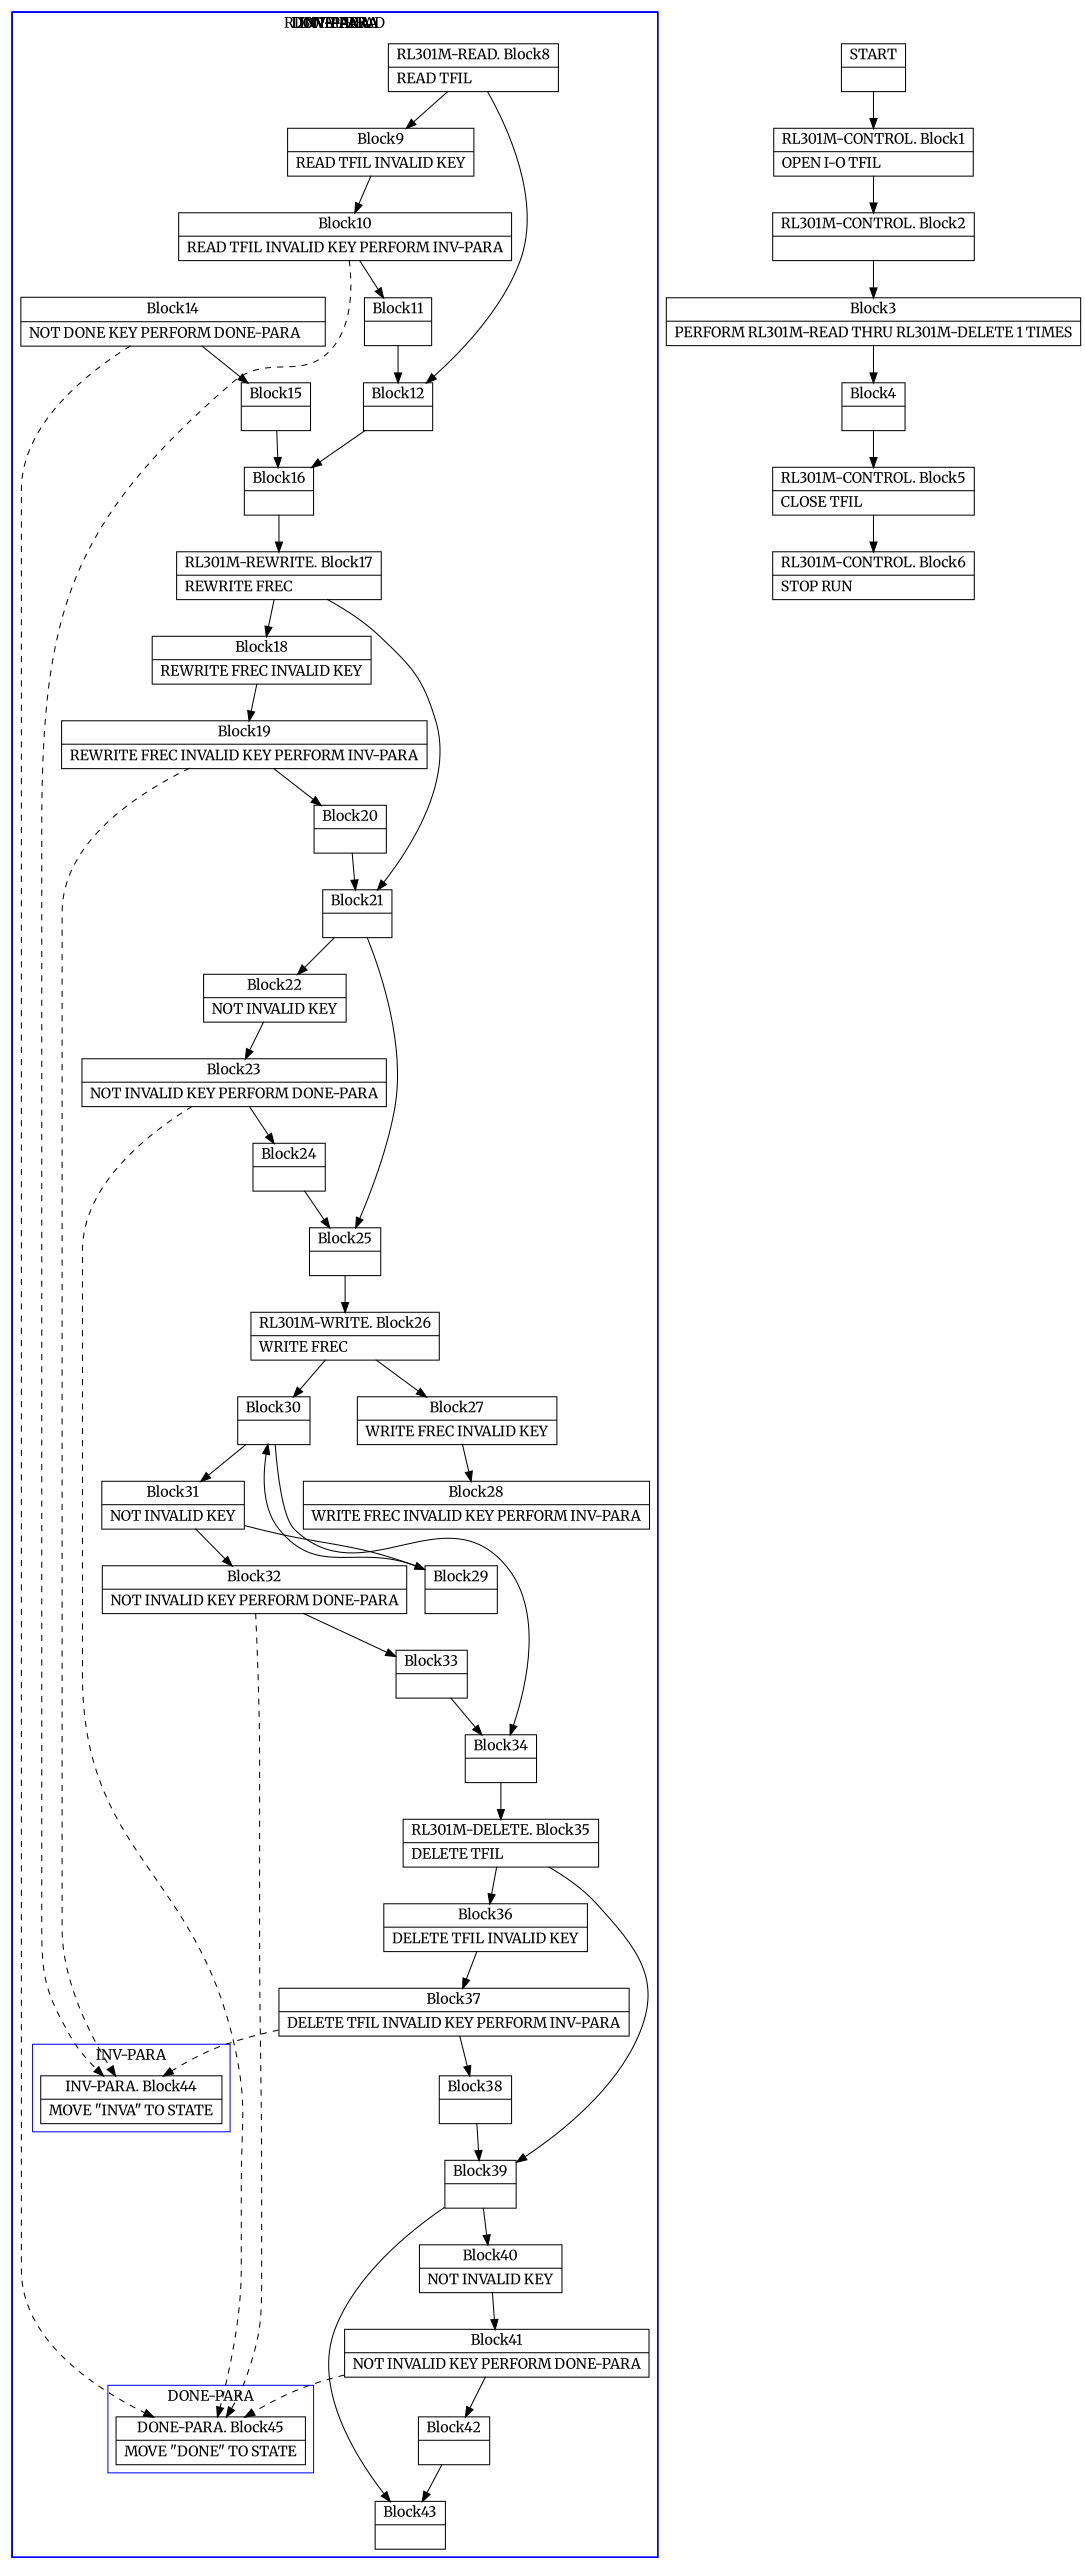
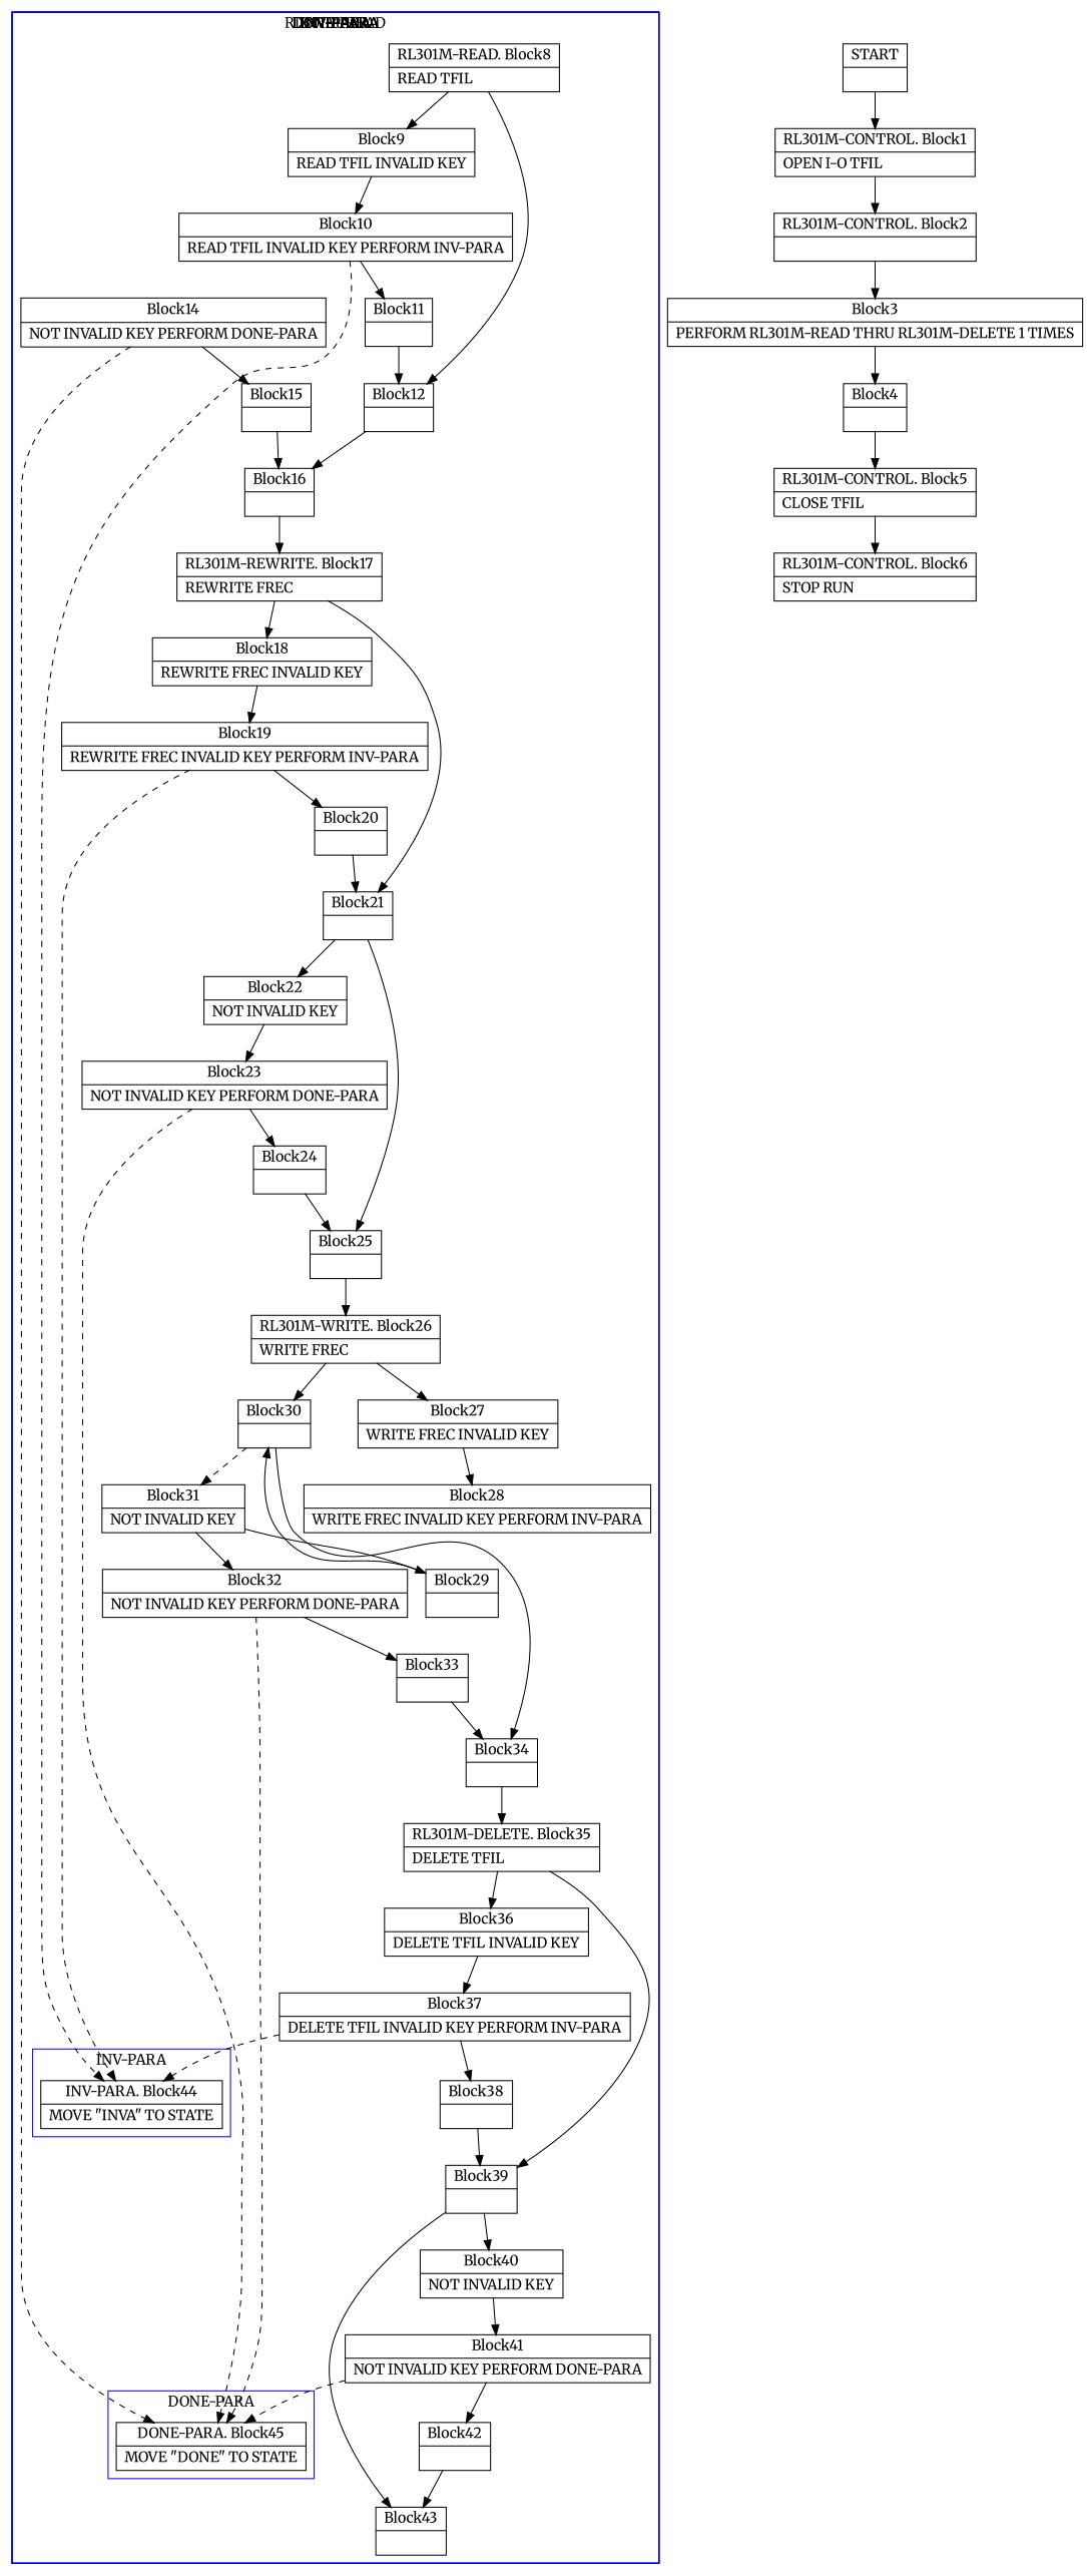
  digraph {
    compound=true
    fontname=Merriweather
    node [fontname=Merriweather shape=record]
    edge [arrowtail=empty fontname=Merriweather]
    n1 [label="{INV-PARA. Block44|    MOVE \"INVA\" TO STATE\l}"]
    n2 [label="{DONE-PARA. Block45|    MOVE \"DONE\" TO STATE\l}"]
    n3 [label="{RL301M-READ. Block8|    READ TFIL\l}"]
    n4 [label="{Block9|    READ TFIL INVALID KEY\l}"]
    n5 [label="{Block12|}"]
    n6 [label="{Block10|    READ TFIL INVALID KEY PERFORM INV-PARA\l}"]
    n7 [label="{Block11|}"]
    n8 [label="{Block16|}"]
-   n9 [label="{Block14|                NOT DONE KEY PERFORM DONE-PARA\l}"]
+   n9 [label="{Block14|                NOT INVALID KEY PERFORM DONE-PARA\l}"]
    n10 [label="{Block15|}"]
    n11 [label="{RL301M-REWRITE. Block17|    REWRITE FREC\l}"]
    n12 [label="{Block18|    REWRITE FREC INVALID KEY\l}"]
    n13 [label="{Block21|}"]
    n14 [label="{Block19|    REWRITE FREC INVALID KEY PERFORM INV-PARA\l}"]
    n15 [label="{Block20|}"]
    n16 [label="{Block22|                NOT INVALID KEY\l}"]
    n17 [label="{Block25|}"]
    n18 [label="{Block23|                NOT INVALID KEY PERFORM DONE-PARA\l}"]
    n19 [label="{Block24|}"]
    n20 [label="{RL301M-WRITE. Block26|    WRITE FREC\l}"]
    n21 [label="{Block27|    WRITE FREC INVALID KEY\l}"]
    n22 [label="{Block30|}"]
    n23 [label="{Block28|    WRITE FREC INVALID KEY PERFORM INV-PARA\l}"]
    n24 [label="{Block29|}"]
    n25 [label="{Block31|                NOT INVALID KEY\l}"]
    n26 [label="{Block34|}"]
    n27 [label="{Block32|                NOT INVALID KEY PERFORM DONE-PARA\l}"]
    n28 [label="{Block33|}"]
    n29 [label="{RL301M-DELETE. Block35|    DELETE TFIL\l}"]
    n30 [label="{Block36|    DELETE TFIL INVALID KEY\l}"]
    n31 [label="{Block39|}"]
    n32 [label="{Block37|    DELETE TFIL INVALID KEY PERFORM INV-PARA\l}"]
    n33 [label="{Block38|}"]
    n34 [label="{Block40|                NOT INVALID KEY\l}"]
    n35 [label="{Block43|}"]
    n36 [label="{Block41|                NOT INVALID KEY PERFORM DONE-PARA\l}"]
    n37 [label="{Block42|}"]
    n38 [label="{START|}"]
    n39 [label="{RL301M-CONTROL. Block1|    OPEN I-O TFIL\l}"]
    n40 [label="{RL301M-CONTROL. Block2|}"]
    n41 [label="{Block3|    PERFORM RL301M-READ THRU RL301M-DELETE 1 TIMES\l}"]
    n42 [label="{Block4|}"]
    n43 [label="{RL301M-CONTROL. Block5|    CLOSE TFIL\l}"]
    n44 [label="{RL301M-CONTROL. Block6|    STOP RUN\l}"]
    subgraph cluster_1 {
      color=blue
      label="RL301M-READ"
      n3
      n4
      n5
      n6
      n7
      n8
      n9
      n10
      n11
      n12
      n13
      n14
      n15
      n16
      n17
      n18
      n19
      n20
      n21
      n22
      n23
      n24
      n25
      n26
      n27
      n28
      n29
      n30
      n31
      n32
      n33
      n34
      n35
      n36
      n37
      subgraph cluster_2 {
        color=blue
        label="INV-PARA"
        n1
      }
      subgraph cluster_3 {
        color=blue
        label="DONE-PARA"
        n2
      }
      subgraph cluster_4 {
        color=blue
        label="INV-PARA"
      }
      subgraph cluster_5 {
        color=blue
        label="DONE-PARA"
      }
      subgraph cluster_6 {
        color=blue
        label="INV-PARA"
      }
      subgraph cluster_7 {
        color=blue
        label="DONE-PARA"
      }
      subgraph cluster_8 {
        color=blue
        label="INV-PARA"
      }
      subgraph cluster_9 {
        color=blue
        label="DONE-PARA"
      }
    }
    n3 -> n4
    n3 -> n5
    n4 -> n6
    n5 -> n8
    n6 -> n1 [style=dashed]
    n6 -> n7
    n7 -> n5
    n8 -> n11
    n9 -> n2 [style=dashed]
    n9 -> n10
    n10 -> n8
    n11 -> n12
    n11 -> n13
    n12 -> n14
    n13 -> n16
    n13 -> n17
    n14 -> n1 [style=dashed]
    n14 -> n15
    n15 -> n13
    n16 -> n18
    n17 -> n20
    n18 -> n2 [style=dashed]
    n18 -> n19
    n19 -> n17
    n20 -> n21
    n20 -> n22
    n21 -> n23
-   n22 -> n25
+   n22 -> n25 [style=dashed]
    n22 -> n26
    n24 -> n22
    n25 -> n24
    n25 -> n27
    n26 -> n29
    n27 -> n2 [style=dashed]
    n27 -> n28
    n28 -> n26
    n29 -> n30
    n29 -> n31
    n30 -> n32
    n31 -> n34
    n31 -> n35
    n32 -> n1 [style=dashed]
    n32 -> n33
    n33 -> n31
    n34 -> n36
    n36 -> n2 [style=dashed]
    n36 -> n37
    n37 -> n35
    n38 -> n39
    n39 -> n40
    n40 -> n41
    n41 -> n42
    n42 -> n43
    n43 -> n44
  }
